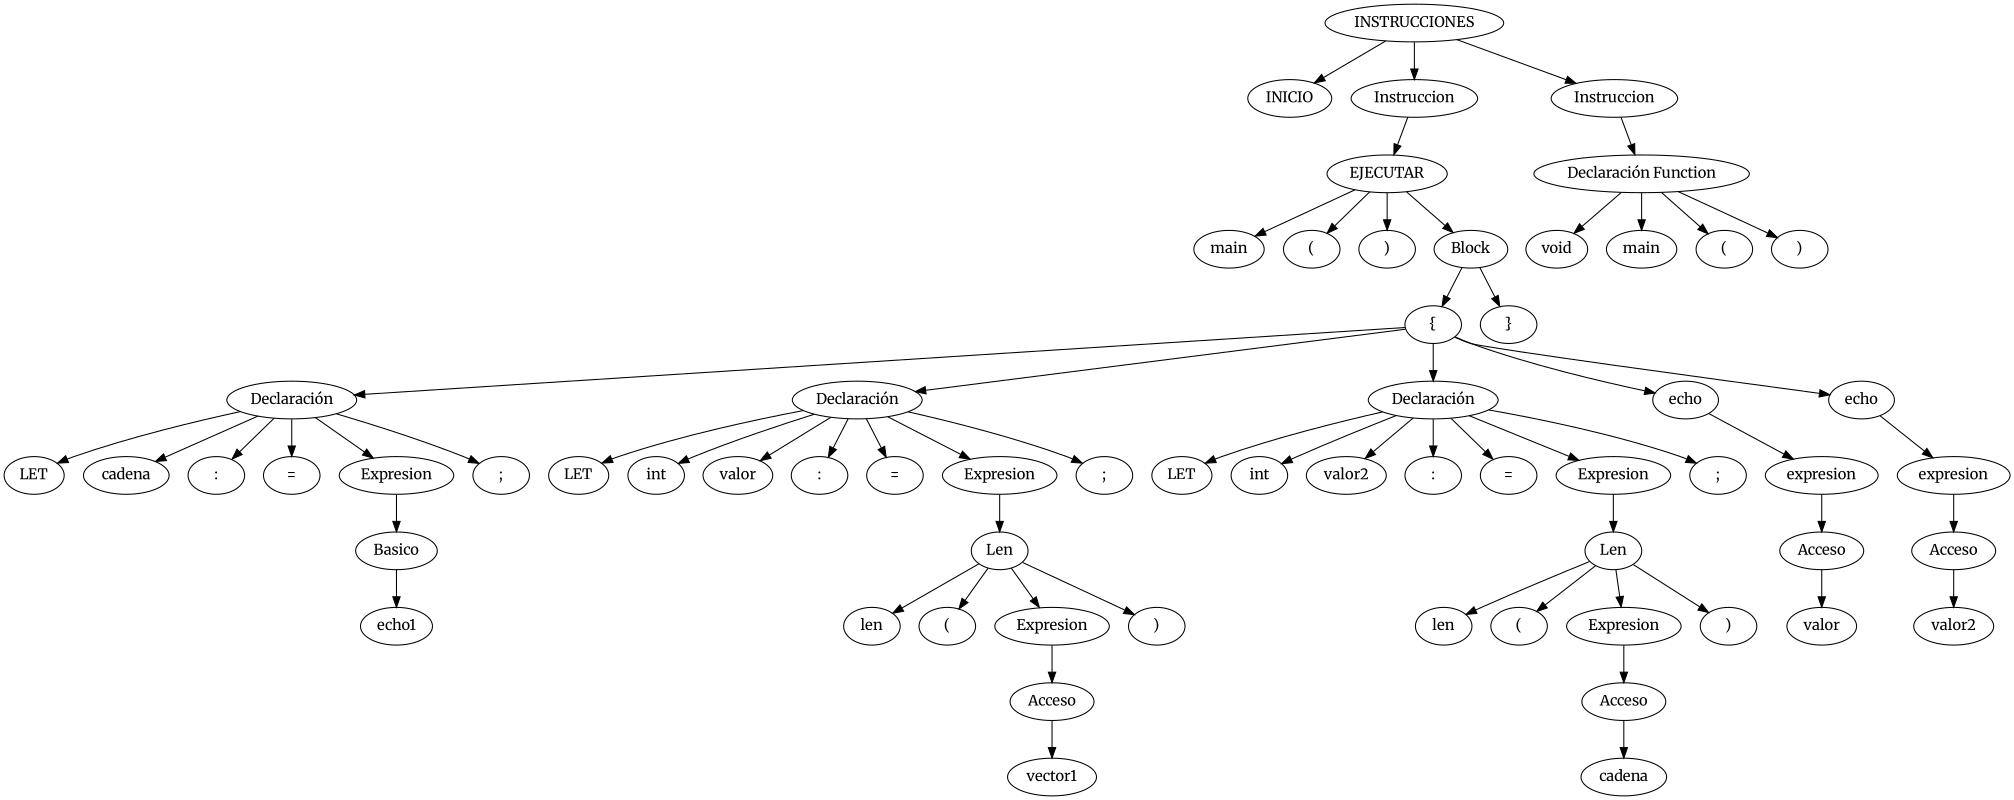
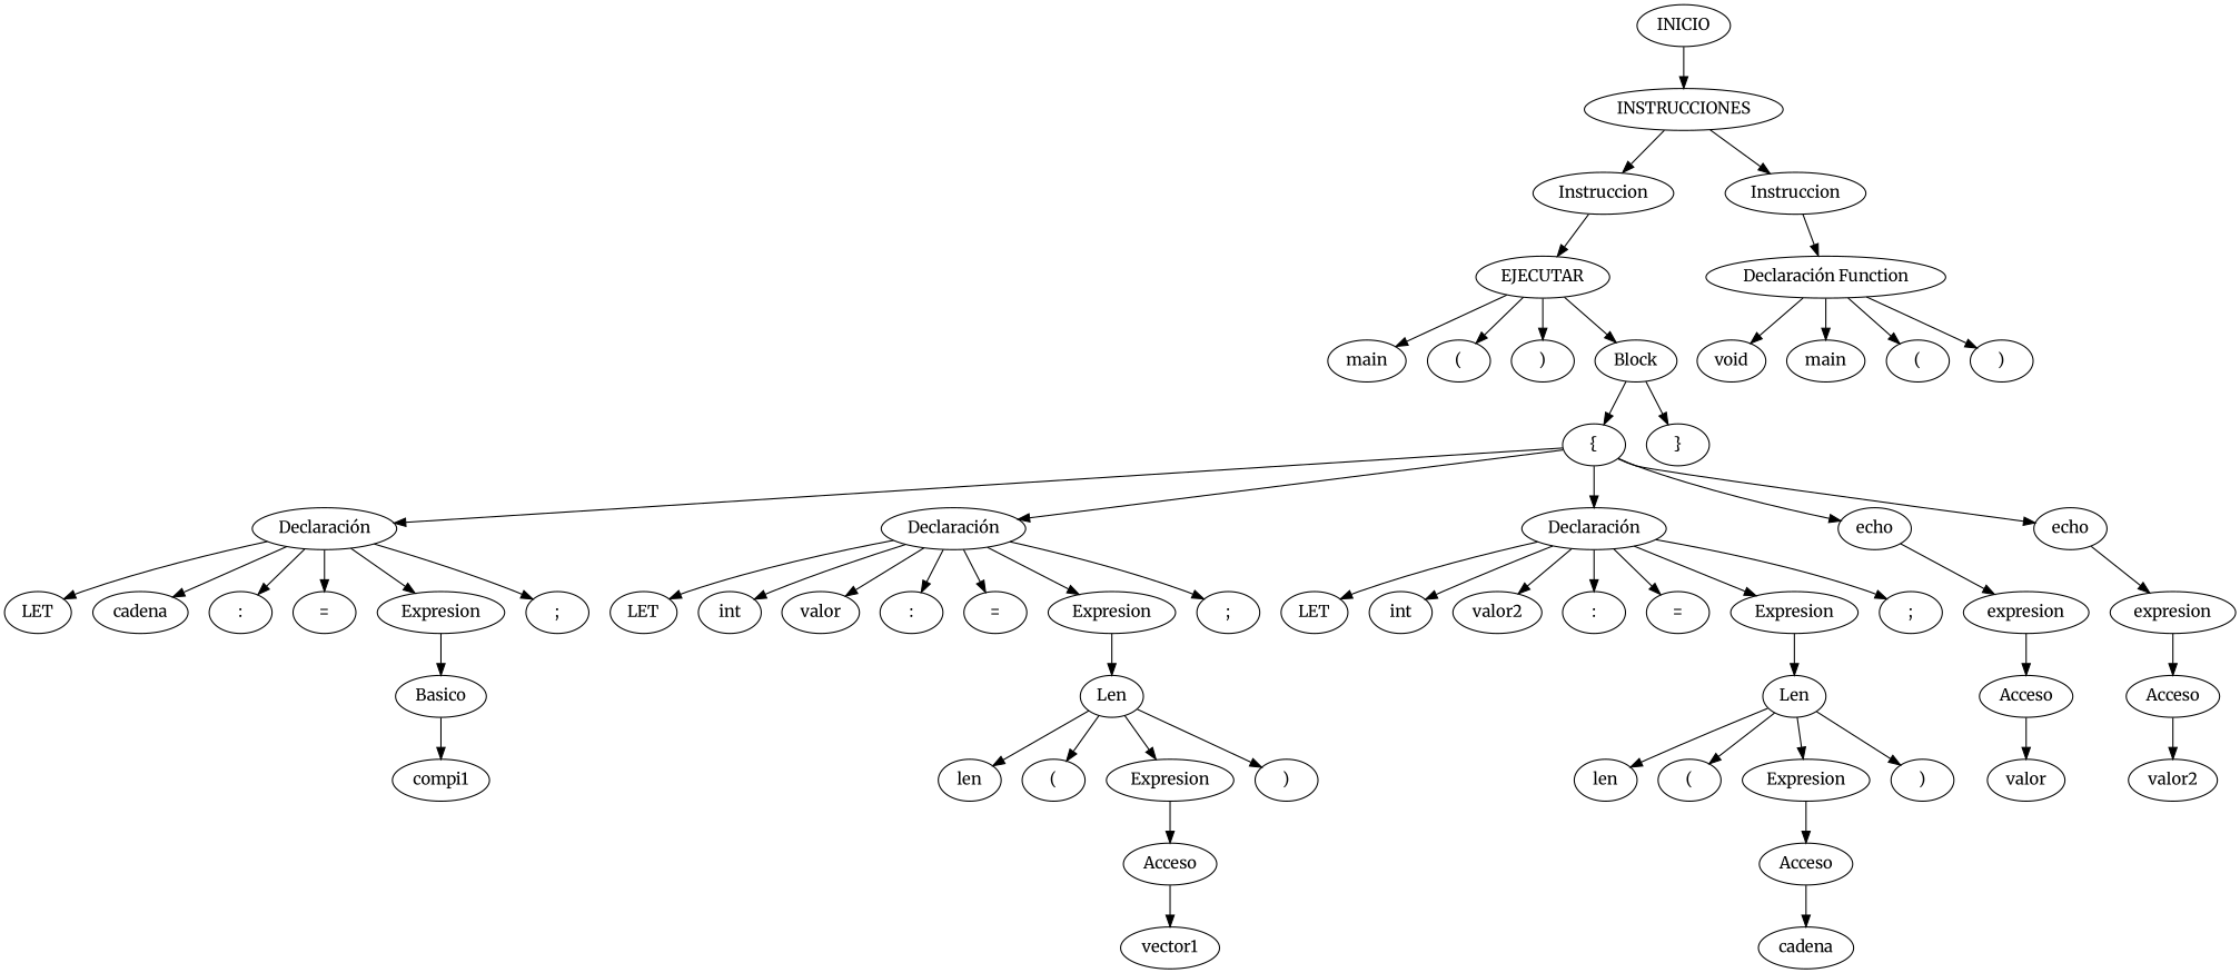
  digraph {
    fontname=Merriweather
    node [fontname=Merriweather]
    edge [fontname=Merriweather]
    n1 [label=INICIO]
    n2 [label=INSTRUCCIONES]
    n3 [label=Instruccion]
    n4 [label=Instruccion]
    n5 [label=EJECUTAR]
    n6 [label="Declaración Function"]
    n7 [label=main]
    n8 [label="("]
    n9 [label=")"]
    n10 [label=Block]
    n11 [label=void]
    n12 [label=main]
    n13 [label="("]
    n14 [label=")"]
    n15 [label="{"]
    n16 [label="}"]
    n17 [label="Declaración"]
    n18 [label="Declaración"]
    n19 [label="Declaración"]
    n20 [label=echo]
    n21 [label=echo]
    n22 [label=LET]
    n23 [label=cadena]
    n24 [label=":"]
    n25 [label="="]
    n26 [label=Expresion]
    n27 [label=";"]
    n28 [label=LET]
    n29 [label=int]
    n30 [label=valor]
    n31 [label=":"]
    n32 [label="="]
    n33 [label=Expresion]
    n34 [label=";"]
    n35 [label=LET]
    n36 [label=int]
    n37 [label=valor2]
    n38 [label=":"]
    n39 [label="="]
    n40 [label=Expresion]
    n41 [label=";"]
    n42 [label=expresion]
    n43 [label=expresion]
    n44 [label=Basico]
-   n45 [label=echo1]
+   n45 [label=compi1]
    n46 [label=Len]
    n47 [label=len]
    n48 [label="("]
    n49 [label=Expresion]
    n50 [label=")"]
    n51 [label=Acceso]
    n52 [label=vector1]
    n53 [label=Len]
    n54 [label=len]
    n55 [label="("]
    n56 [label=Expresion]
    n57 [label=")"]
    n58 [label=Acceso]
    n59 [label=cadena]
    n60 [label=Acceso]
    n61 [label=valor]
    n62 [label=Acceso]
    n63 [label=valor2]
-   n2 -> n1
+   n1 -> n2
    n2 -> n3
    n2 -> n4
    n3 -> n5
    n4 -> n6
    n5 -> n7
    n5 -> n8
    n5 -> n9
    n5 -> n10
    n6 -> n11
    n6 -> n12
    n6 -> n13
    n6 -> n14
    n10 -> n15
    n10 -> n16
    n15 -> n17
    n15 -> n18
    n15 -> n19
    n15 -> n20
    n15 -> n21
    n17 -> n22
    n17 -> n23
    n17 -> n24
    n17 -> n25
    n17 -> n26
    n17 -> n27
    n18 -> n28
    n18 -> n29
    n18 -> n30
    n18 -> n31
    n18 -> n32
    n18 -> n33
    n18 -> n34
    n19 -> n35
    n19 -> n36
    n19 -> n37
    n19 -> n38
    n19 -> n39
    n19 -> n40
    n19 -> n41
    n20 -> n42
    n21 -> n43
    n26 -> n44
    n33 -> n46
    n40 -> n53
    n42 -> n60
    n43 -> n62
    n44 -> n45
    n46 -> n47
    n46 -> n48
    n46 -> n49
    n46 -> n50
    n49 -> n51
    n51 -> n52
    n53 -> n54
    n53 -> n55
    n53 -> n56
    n53 -> n57
    n56 -> n58
    n58 -> n59
    n60 -> n61
    n62 -> n63
  }
